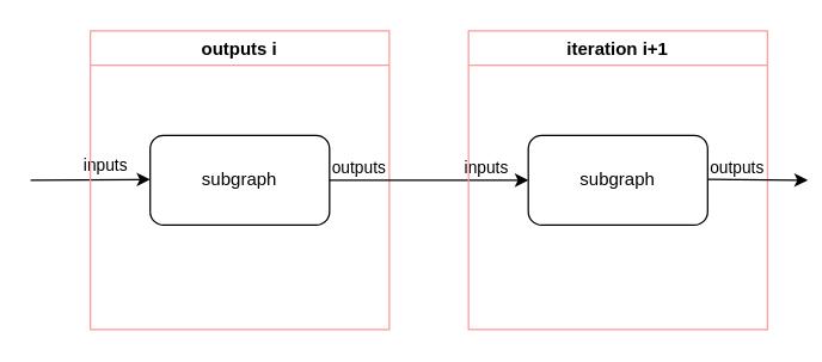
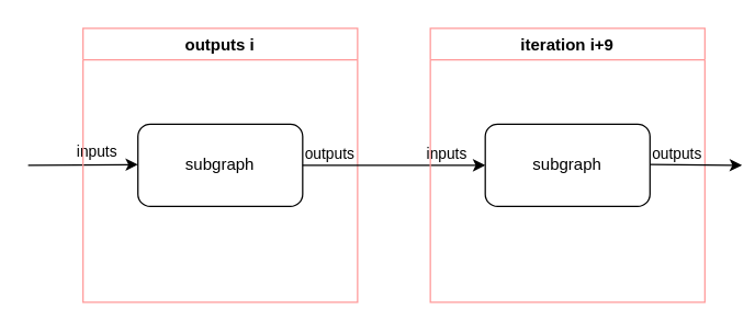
  <mxCell id="0" />
  <mxCell id="1" parent="0" />
  <mxCell id="2" value="subgraph" style="rounded=1;whiteSpace=wrap;html=1;" parent="1" vertex="1"><mxGeometry x="100" y="90" width="120" height="60" as="geometry" /></mxCell>
  <mxCell id="3" value="subgraph" style="rounded=1;whiteSpace=wrap;html=1;" parent="1" vertex="1"><mxGeometry x="353" y="90" width="120" height="60" as="geometry" /></mxCell>
  <mxCell id="4" value="" style="endArrow=classic;html=1;rounded=0;entryX=0;entryY=0.25;entryDx=0;entryDy=0;" parent="1" edge="1"><mxGeometry relative="1" as="geometry"><mxPoint x="20" y="120" as="sourcePoint" /><mxPoint x="100" y="119.5" as="targetPoint" /></mxGeometry></mxCell>
  <mxCell id="5" value="inputs" style="edgeLabel;resizable=0;html=1;align=center;verticalAlign=middle;labelBackgroundColor=#FFFFFF;" parent="4" connectable="0" vertex="1"><mxGeometry relative="1" as="geometry"><mxPoint x="10" y="-10" as="offset" /></mxGeometry></mxCell>
  <mxCell id="6" value="outputs i" style="swimlane;labelBackgroundColor=#FFFFFF;strokeColor=#FF9999;" parent="1" vertex="1"><mxGeometry x="60" y="20" width="200" height="200" as="geometry" /></mxCell>
  <mxCell id="7" value="" style="endArrow=classic;html=1;rounded=0;exitX=1;exitY=0.25;exitDx=0;exitDy=0;" parent="6" target="3" edge="1"><mxGeometry relative="1" as="geometry"><mxPoint x="160" y="100" as="sourcePoint" /><mxPoint x="380" y="100" as="targetPoint" /></mxGeometry></mxCell>
  <mxCell id="8" value="outputs" style="edgeLabel;resizable=0;html=1;align=left;verticalAlign=bottom;labelBackgroundColor=#FFFFFF;" parent="7" connectable="0" vertex="1"><mxGeometry x="-1" relative="1" as="geometry" /></mxCell>
  <mxCell id="9" value="inputs" style="edgeLabel;resizable=0;html=1;align=right;verticalAlign=bottom;labelBackgroundColor=#FFFFFF;" parent="7" connectable="0" vertex="1"><mxGeometry x="1" relative="1" as="geometry"><mxPoint x="-13" as="offset" /></mxGeometry></mxCell>
- <mxCell id="10" value="iteration i+1" style="swimlane;labelBackgroundColor=#FFFFFF;strokeColor=#FF9999;" parent="1" vertex="1"><mxGeometry x="313" y="20" width="200" height="200" as="geometry" /></mxCell>
+ <mxCell id="10" value="iteration i+9" style="swimlane;labelBackgroundColor=#FFFFFF;strokeColor=#FF9999;" parent="1" vertex="1"><mxGeometry x="313" y="20" width="200" height="200" as="geometry" /></mxCell>
  <mxCell id="11" value="" style="endArrow=classic;html=1;rounded=0;" parent="10" edge="1"><mxGeometry relative="1" as="geometry"><mxPoint x="160" y="99.5" as="sourcePoint" /><mxPoint x="227" y="100" as="targetPoint" /></mxGeometry></mxCell>
  <mxCell id="12" value="outputs" style="edgeLabel;resizable=0;html=1;align=left;verticalAlign=bottom;labelBackgroundColor=#FFFFFF;" parent="11" connectable="0" vertex="1"><mxGeometry x="-1" relative="1" as="geometry" /></mxCell>
